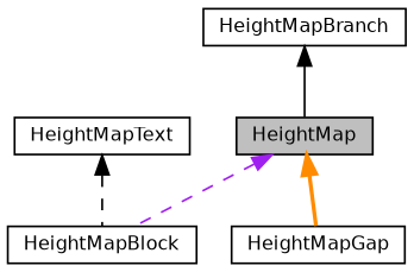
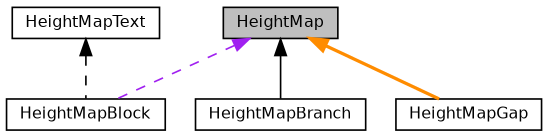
  digraph {
    node [color=black fillcolor=white fontname=Helvetica fontsize=10 shape=record style=filled]
    edge [color=black dir=back fontname=Helvetica fontsize=10 labelfontname=Helvetica labelfontsize=10 style=dashed]
    n1 [fillcolor=grey75 fontcolor=black height=0.2 label=HeightMap width=0.4]
    n2 [height=0.2 label=HeightMapBlock width=0.4]
    n3 [height=0.2 label=HeightMapBranch width=0.4]
    n4 [height=0.2 label=HeightMapGap width=0.4]
    n5 [height=0.2 label=HeightMapText width=0.4]
    n1 -> n2 [color=purple]
-   n3 -> n1 [style=solid]
+   n1 -> n3 [style=solid]
    n1 -> n4 [color=darkorange style=bold]
    n5 -> n2
  }
